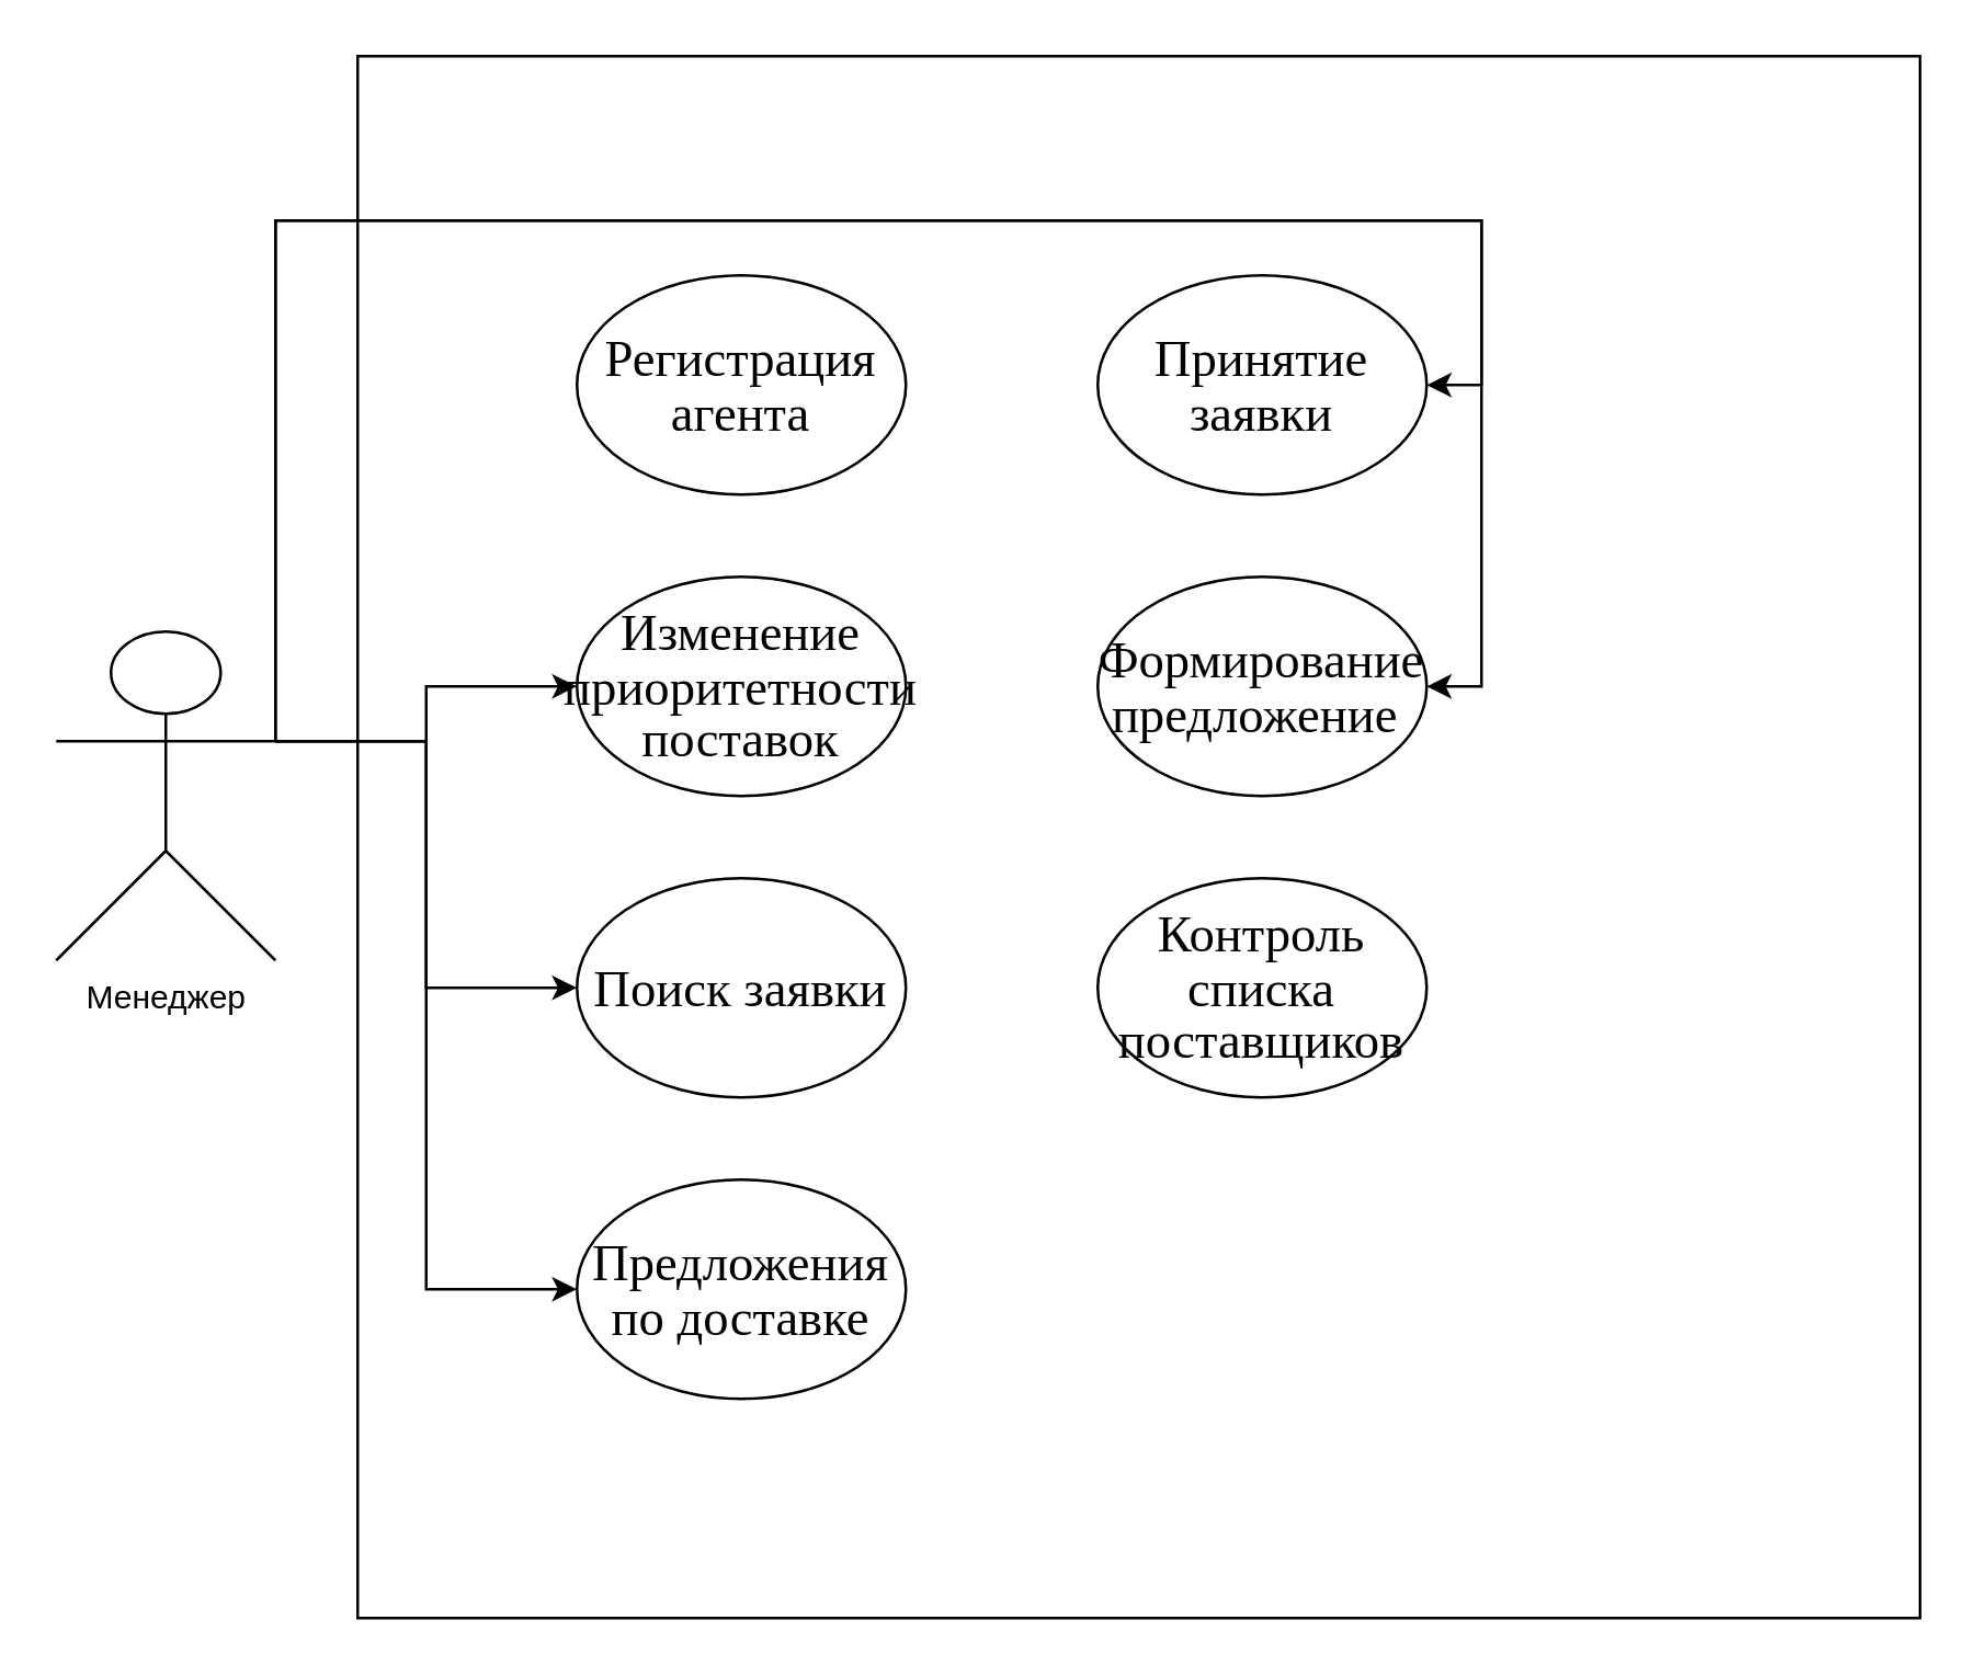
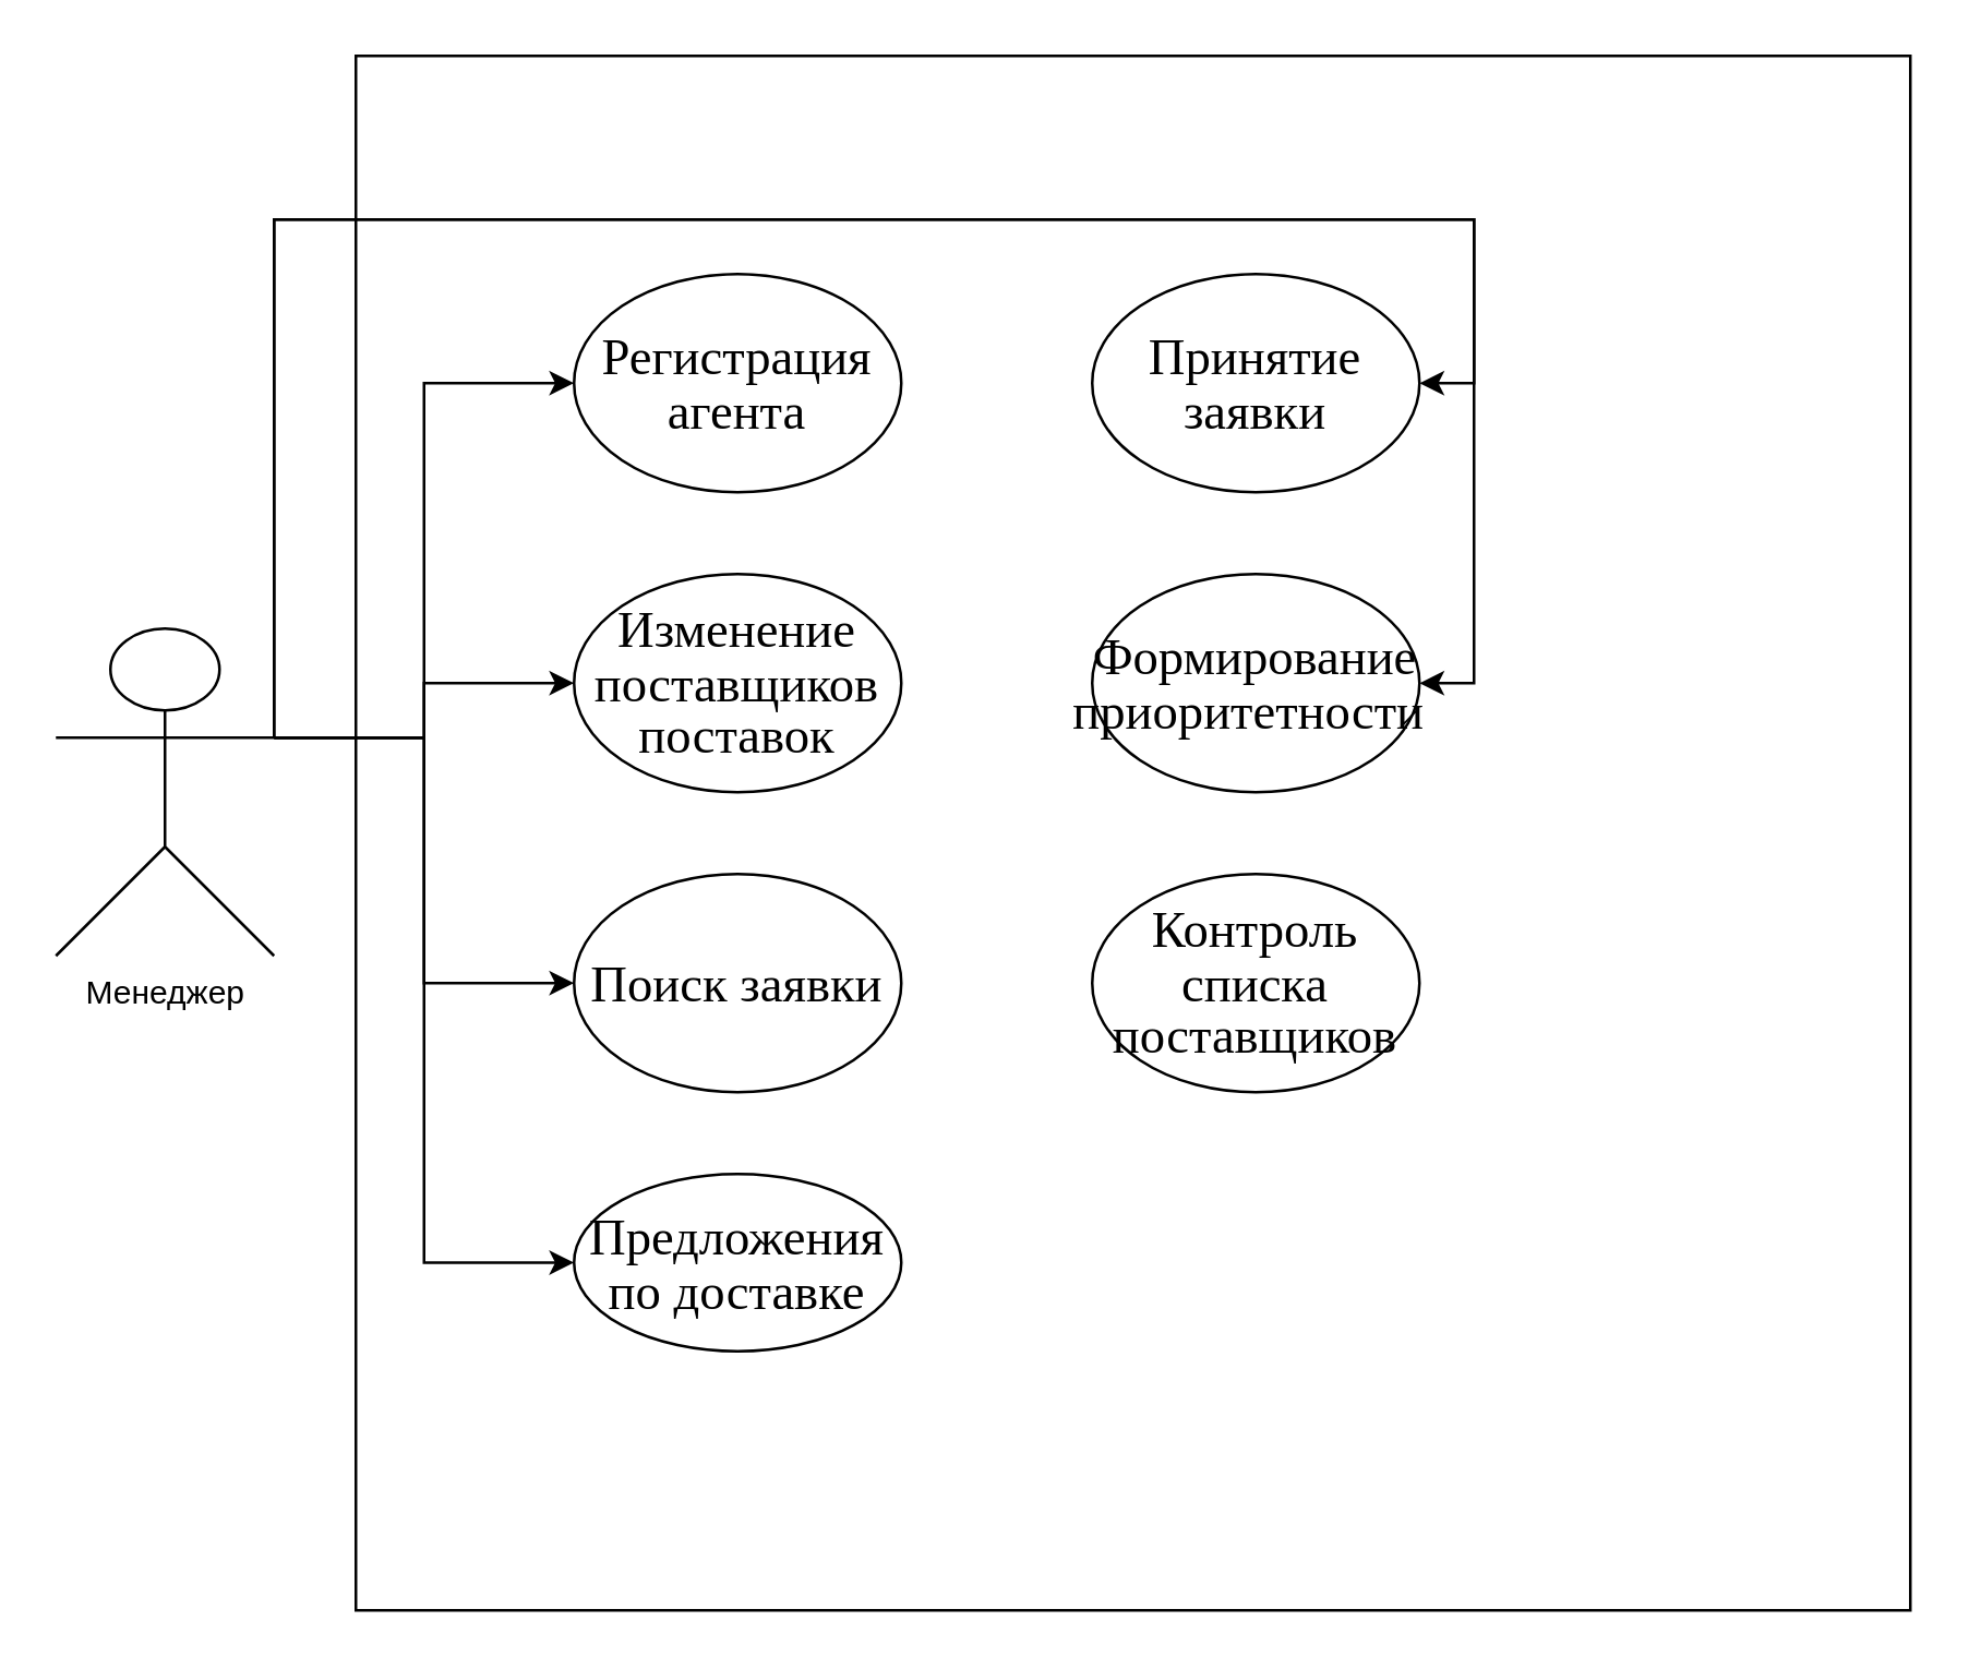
  <mxCell id="0" />
  <mxCell id="1" parent="0" />
+ <mxCell id="2" style="edgeStyle=orthogonalEdgeStyle;rounded=0;orthogonalLoop=1;jettySize=auto;html=1;exitX=1;exitY=0.333;exitDx=0;exitDy=0;exitPerimeter=0;entryX=0;entryY=0.5;entryDx=0;entryDy=0;" edge="1" parent="1" source="8" target="9"><mxGeometry relative="1" as="geometry" /></mxCell>
  <mxCell id="3" style="edgeStyle=orthogonalEdgeStyle;rounded=0;orthogonalLoop=1;jettySize=auto;html=1;exitX=1;exitY=0.333;exitDx=0;exitDy=0;exitPerimeter=0;" edge="1" parent="1" source="8" target="10"><mxGeometry relative="1" as="geometry" /></mxCell>
  <mxCell id="4" style="edgeStyle=orthogonalEdgeStyle;rounded=0;orthogonalLoop=1;jettySize=auto;html=1;exitX=1;exitY=0.333;exitDx=0;exitDy=0;exitPerimeter=0;entryX=0;entryY=0.5;entryDx=0;entryDy=0;" edge="1" parent="1" source="8" target="11"><mxGeometry relative="1" as="geometry" /></mxCell>
  <mxCell id="5" style="edgeStyle=orthogonalEdgeStyle;rounded=0;orthogonalLoop=1;jettySize=auto;html=1;exitX=1;exitY=0.333;exitDx=0;exitDy=0;exitPerimeter=0;entryX=0;entryY=0.5;entryDx=0;entryDy=0;" edge="1" parent="1" source="8" target="12"><mxGeometry relative="1" as="geometry" /></mxCell>
  <mxCell id="6" style="edgeStyle=orthogonalEdgeStyle;rounded=0;orthogonalLoop=1;jettySize=auto;html=1;exitX=1;exitY=0.333;exitDx=0;exitDy=0;exitPerimeter=0;entryX=1;entryY=0.5;entryDx=0;entryDy=0;" edge="1" parent="1" source="8" target="13"><mxGeometry relative="1" as="geometry"><Array as="points"><mxPoint x="100" y="80" /><mxPoint x="540" y="80" /><mxPoint x="540" y="140" /></Array></mxGeometry></mxCell>
  <mxCell id="7" style="edgeStyle=orthogonalEdgeStyle;rounded=0;orthogonalLoop=1;jettySize=auto;html=1;exitX=1;exitY=0.333;exitDx=0;exitDy=0;exitPerimeter=0;entryX=1;entryY=0.5;entryDx=0;entryDy=0;" edge="1" parent="1" source="8" target="14"><mxGeometry relative="1" as="geometry"><Array as="points"><mxPoint x="100" y="80" /><mxPoint x="540" y="80" /><mxPoint x="540" y="250" /></Array></mxGeometry></mxCell>
  <mxCell id="8" value="Менеджер" style="shape=umlActor;verticalLabelPosition=bottom;verticalAlign=top;html=1;outlineConnect=0;" vertex="1" parent="1"><mxGeometry x="20" y="230" width="80" height="120" as="geometry" /></mxCell>
  <mxCell id="9" value="&lt;span style=&quot;font-size: 14pt ; line-height: 107% ; font-family: &amp;#34;times new roman&amp;#34; , serif&quot;&gt;Регистрация агента&lt;/span&gt;" style="ellipse;whiteSpace=wrap;html=1;" vertex="1" parent="1"><mxGeometry x="210" y="100" width="120" height="80" as="geometry" /></mxCell>
- <mxCell id="10" value="&lt;span style=&quot;font-size: 14pt ; line-height: 107% ; font-family: &amp;#34;times new roman&amp;#34; , serif&quot;&gt;Изменение приоритетности поставок&lt;/span&gt;" style="ellipse;whiteSpace=wrap;html=1;" vertex="1" parent="1"><mxGeometry x="210" y="210" width="120" height="80" as="geometry" /></mxCell>
+ <mxCell id="10" value="&lt;span style=&quot;font-size: 14pt ; line-height: 107% ; font-family: &amp;#34;times new roman&amp;#34; , serif&quot;&gt;Изменение поставщиков поставок&lt;/span&gt;" style="ellipse;whiteSpace=wrap;html=1;" vertex="1" parent="1"><mxGeometry x="210" y="210" width="120" height="80" as="geometry" /></mxCell>
  <mxCell id="11" value="&lt;span style=&quot;font-size: 14pt ; line-height: 107% ; font-family: &amp;#34;times new roman&amp;#34; , serif&quot;&gt;Поиск заявки&lt;/span&gt;" style="ellipse;whiteSpace=wrap;html=1;" vertex="1" parent="1"><mxGeometry x="210" y="320" width="120" height="80" as="geometry" /></mxCell>
- <mxCell id="12" value="&lt;span style=&quot;font-size: 14pt ; line-height: 107% ; font-family: &amp;#34;times new roman&amp;#34; , serif&quot;&gt;Предложения по доставке&lt;/span&gt;" style="ellipse;whiteSpace=wrap;html=1;" vertex="1" parent="1"><mxGeometry x="210" y="430" width="120" height="80" as="geometry" /></mxCell>
+ <mxCell id="12" value="&lt;span style=&quot;font-size: 14pt ; line-height: 107% ; font-family: &amp;#34;times new roman&amp;#34; , serif&quot;&gt;Предложения по доставке&lt;/span&gt;" style="ellipse;whiteSpace=wrap;html=1;" vertex="1" parent="1"><mxGeometry x="210" y="430" width="120" height="65" as="geometry" /></mxCell>
  <mxCell id="13" value="&lt;span style=&quot;font-size: 14pt ; line-height: 107% ; font-family: &amp;#34;times new roman&amp;#34; , serif&quot;&gt;Принятие заявки&lt;/span&gt;" style="ellipse;whiteSpace=wrap;html=1;" vertex="1" parent="1"><mxGeometry x="400" y="100" width="120" height="80" as="geometry" /></mxCell>
- <mxCell id="14" value="&lt;span style=&quot;font-size: 14pt ; line-height: 107% ; font-family: &amp;#34;times new roman&amp;#34; , serif&quot;&gt;Формирование предложение&amp;nbsp;&lt;/span&gt;" style="ellipse;whiteSpace=wrap;html=1;" vertex="1" parent="1"><mxGeometry x="400" y="210" width="120" height="80" as="geometry" /></mxCell>
+ <mxCell id="14" value="&lt;span style=&quot;font-size: 14pt ; line-height: 107% ; font-family: &amp;#34;times new roman&amp;#34; , serif&quot;&gt;Формирование приоритетности&amp;nbsp;&lt;/span&gt;" style="ellipse;whiteSpace=wrap;html=1;" vertex="1" parent="1"><mxGeometry x="400" y="210" width="120" height="80" as="geometry" /></mxCell>
  <mxCell id="15" value="&lt;span style=&quot;font-size: 14pt ; line-height: 107% ; font-family: &amp;#34;times new roman&amp;#34; , serif&quot;&gt;Контроль списка поставщиков&lt;/span&gt;" style="ellipse;whiteSpace=wrap;html=1;" vertex="1" parent="1"><mxGeometry x="400" y="320" width="120" height="80" as="geometry" /></mxCell>
  <mxCell id="16" value="" style="rounded=0;whiteSpace=wrap;html=1;fillColor=none;" vertex="1" parent="1"><mxGeometry x="130" y="20" width="570" height="570" as="geometry" /></mxCell>
